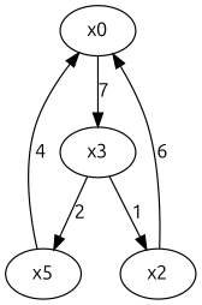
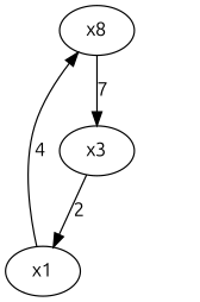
  digraph {
    fontname=Ubuntu
    node [fontname=Ubuntu]
    edge [fontname=Ubuntu]
-   x0
+   x0 [label=x8]
    x3
-   x1 [label=x5]
-   x2
+   x1
    x0 -> x3 [label=7]
    x3 -> x1 [label=2]
-   x3 -> x2 [label=1]
    x1 -> x0 [label=4]
-   x2 -> x0 [label=6]
  }
